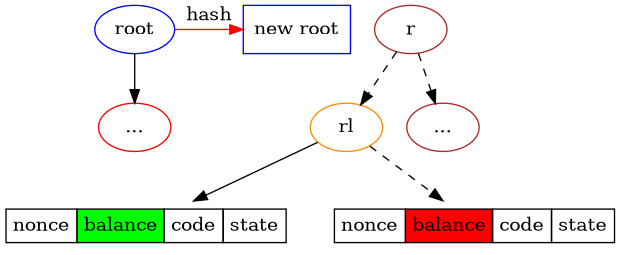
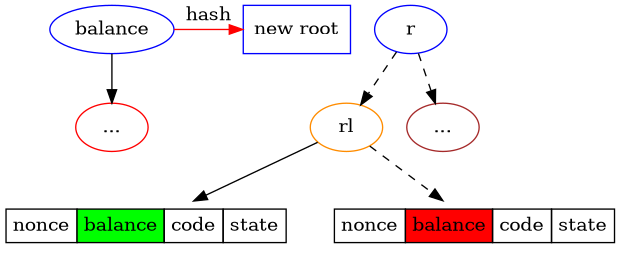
  digraph {
    edge [style=solid]
-   root [color=blue]
+   root [color=blue label=balance]
    n2 [color=blue label="new root" shape=rect]
    n3 [label=<<table border="0" cellborder="1" cellspacing="0" cellpadding="4"><tr><td port="0">nonce</td><td port="balanceto" bgcolor="green">balance</td><td>code</td><td>state</td></tr></table>> margin=0 shape=none]
    n4 [label=<<table border="0" cellborder="1" cellspacing="0" cellpadding="4"><tr><td port="0">nonce</td><td port="balancefrom" bgcolor="red">balance</td><td>code</td><td>state</td></tr></table>> margin=0 shape=none]
    n5 [color=red label="..."]
-   r [color=brown]
+   r [color=blue]
    rl [color=darkorange]
    n8 [color=brown label="..."]
    subgraph sub_1 {
      rank=same
      root
      n2
    }
    subgraph sub_2 {
      rank=same
      n3
      n4
    }
    root -> n2 [color=red label=hash]
    root -> n5
    n3 -> n4 [style=invis]
    r -> rl [style=dashed]
    r -> n8 [style=dashed]
    rl -> n3
    rl -> n4 [style=dashed]
  }
